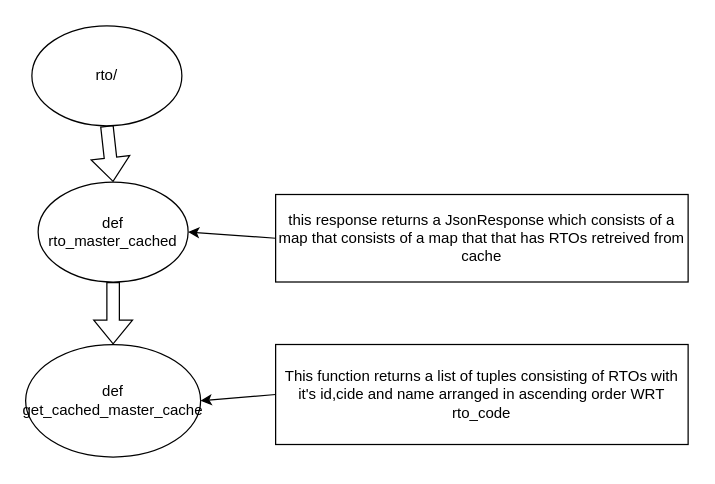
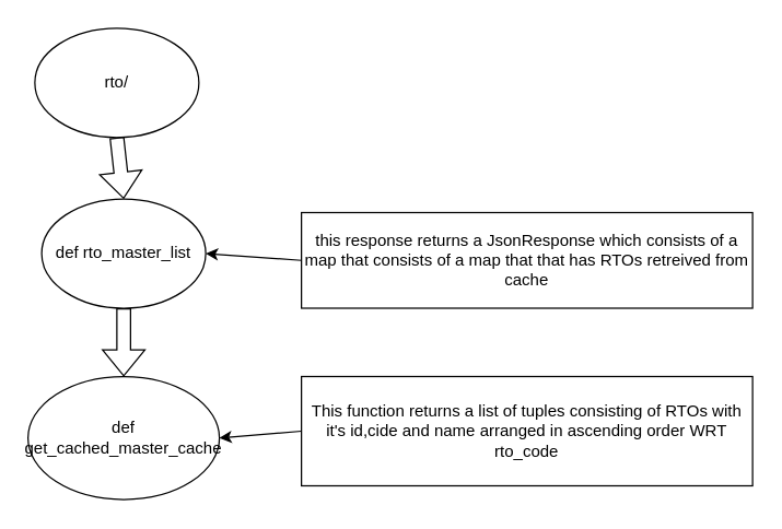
  <mxCell id="0" />
  <mxCell id="1" parent="0" />
  <mxCell id="2" value="rto/" style="ellipse;whiteSpace=wrap;html=1;" vertex="1" parent="1"><mxGeometry x="25" y="20" width="120" height="80" as="geometry" /></mxCell>
  <mxCell id="3" value="" style="shape=flexArrow;endArrow=classic;html=1;rounded=0;exitX=0.5;exitY=1;exitDx=0;exitDy=0;" edge="1" parent="1" source="2"><mxGeometry width="50" height="50" relative="1" as="geometry"><mxPoint x="290" y="215" as="sourcePoint" /><mxPoint x="90" y="145" as="targetPoint" /></mxGeometry></mxCell>
- <mxCell id="4" value="def rto_master_cached" style="ellipse;whiteSpace=wrap;html=1;" vertex="1" parent="1"><mxGeometry x="30" y="145" width="120" height="80" as="geometry" /></mxCell>
+ <mxCell id="4" value="def rto_master_list" style="ellipse;whiteSpace=wrap;html=1;" vertex="1" parent="1"><mxGeometry x="30" y="145" width="120" height="80" as="geometry" /></mxCell>
  <mxCell id="5" value="this response returns a JsonResponse which consists of a map that consists of a map that that has RTOs retreived from cache" style="rounded=0;whiteSpace=wrap;html=1;" vertex="1" parent="1"><mxGeometry x="220" y="155" width="330" height="70" as="geometry" /></mxCell>
  <mxCell id="6" value="" style="shape=flexArrow;endArrow=classic;html=1;rounded=0;exitX=0.5;exitY=1;exitDx=0;exitDy=0;" edge="1" parent="1" source="4"><mxGeometry width="50" height="50" relative="1" as="geometry"><mxPoint x="220" y="285" as="sourcePoint" /><mxPoint x="90" y="275" as="targetPoint" /></mxGeometry></mxCell>
  <mxCell id="7" value="def get_cached_master_cache" style="ellipse;whiteSpace=wrap;html=1;" vertex="1" parent="1"><mxGeometry x="20" y="275" width="140" height="90" as="geometry" /></mxCell>
  <mxCell id="8" value="This function returns a list of tuples consisting of RTOs with it's id,cide and name arranged in ascending order WRT rto_code" style="rounded=0;whiteSpace=wrap;html=1;" vertex="1" parent="1"><mxGeometry x="220" y="275" width="330" height="80" as="geometry" /></mxCell>
  <mxCell id="9" value="" style="endArrow=classic;html=1;rounded=0;exitX=0;exitY=0.5;exitDx=0;exitDy=0;entryX=1;entryY=0.5;entryDx=0;entryDy=0;" edge="1" parent="1" source="5" target="4"><mxGeometry width="50" height="50" relative="1" as="geometry"><mxPoint x="220" y="265" as="sourcePoint" /><mxPoint x="270" y="215" as="targetPoint" /></mxGeometry></mxCell>
  <mxCell id="10" value="" style="endArrow=classic;html=1;rounded=0;exitX=0;exitY=0.5;exitDx=0;exitDy=0;entryX=1;entryY=0.5;entryDx=0;entryDy=0;" edge="1" parent="1" source="8" target="7"><mxGeometry width="50" height="50" relative="1" as="geometry"><mxPoint x="220" y="265" as="sourcePoint" /><mxPoint x="270" y="215" as="targetPoint" /></mxGeometry></mxCell>
